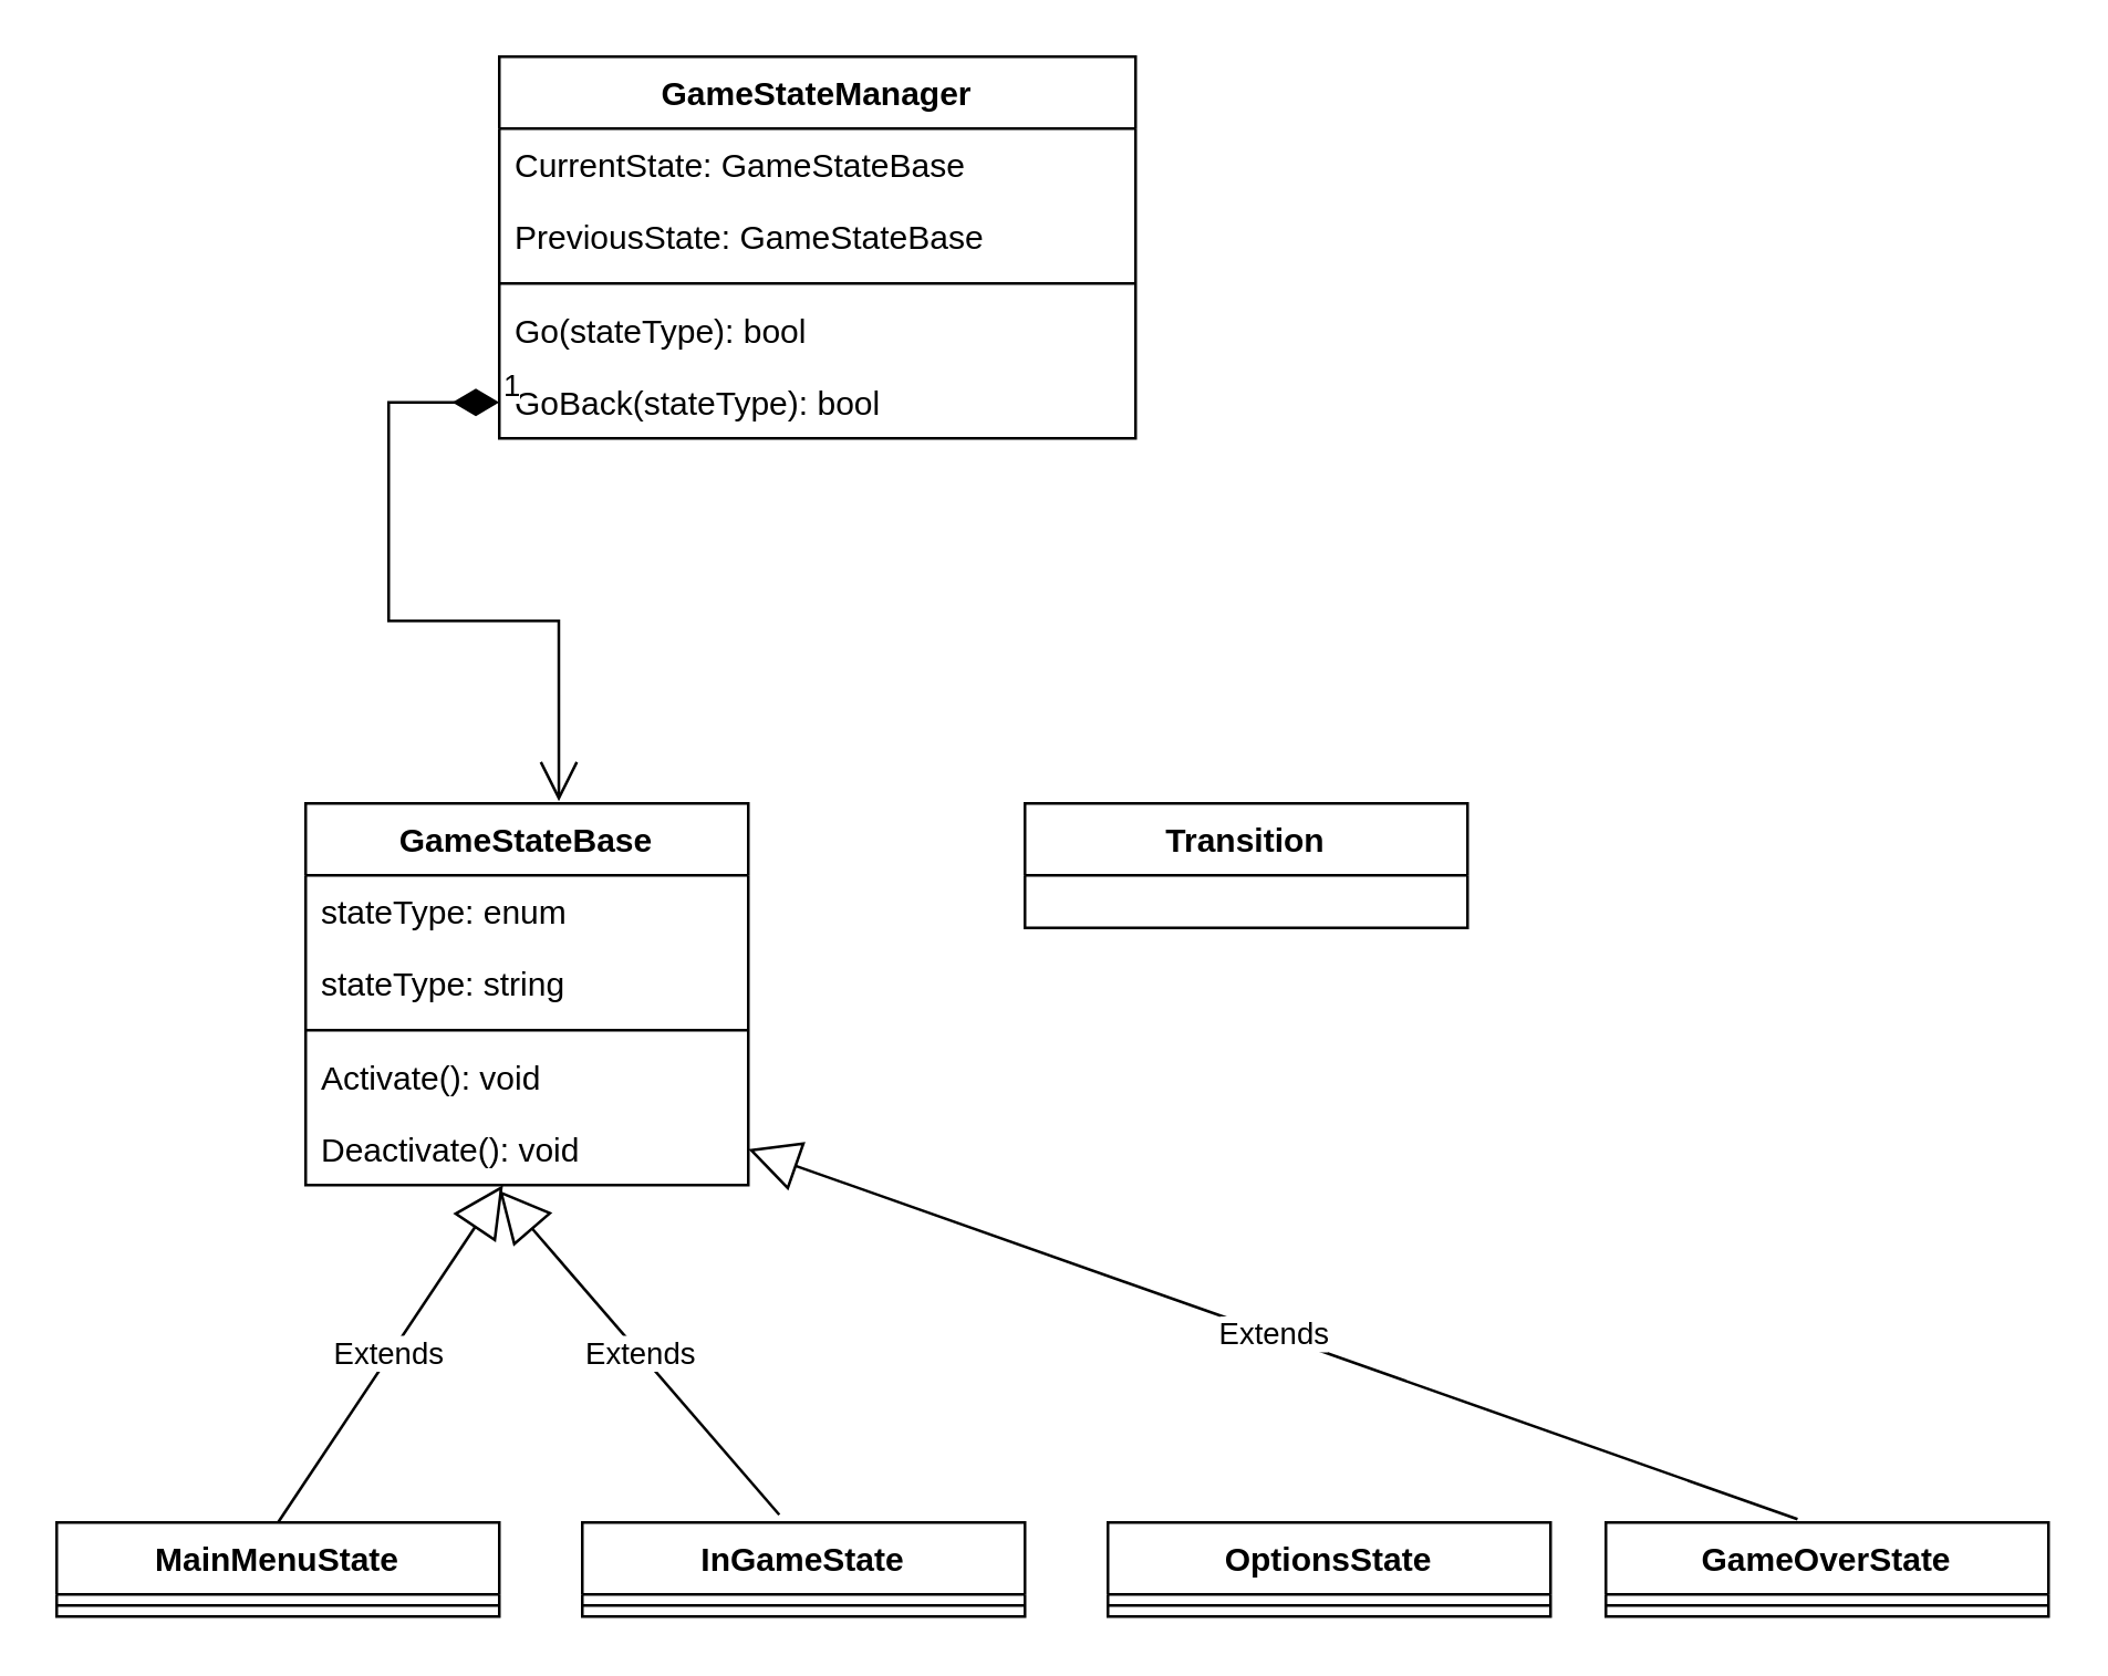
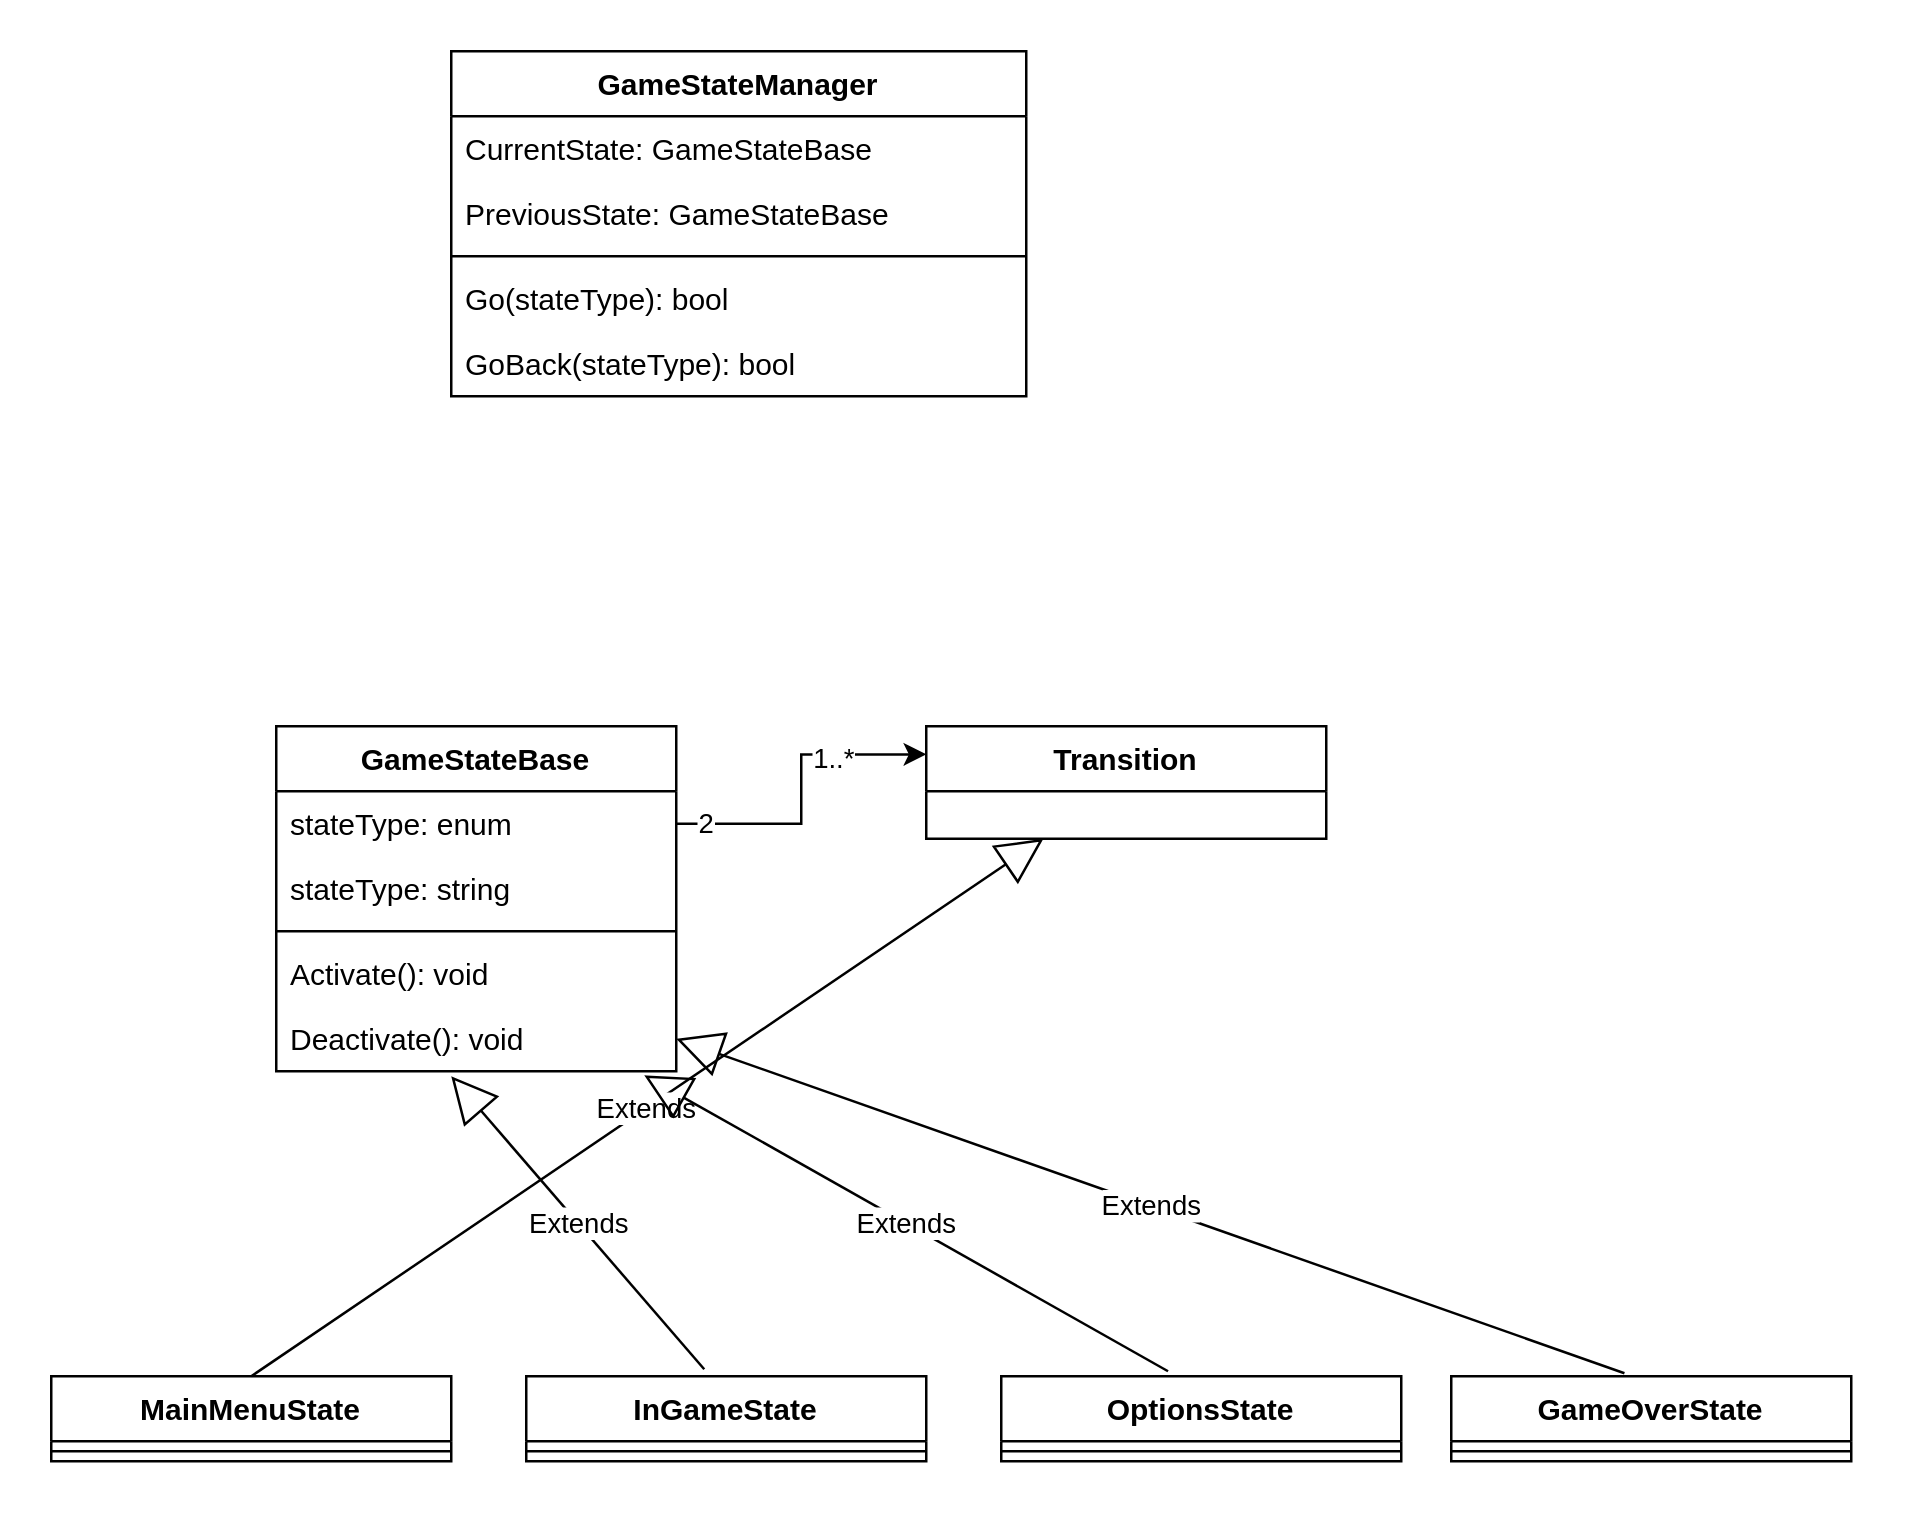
  <mxCell id="0" />
  <mxCell id="1" parent="0" />
  <mxCell id="2" value="GameStateBase" style="swimlane;fontStyle=1;align=center;verticalAlign=top;childLayout=stackLayout;horizontal=1;startSize=26;horizontalStack=0;resizeParent=1;resizeParentMax=0;resizeLast=0;collapsible=1;marginBottom=0;" vertex="1" parent="1"><mxGeometry x="110" y="290" width="160" height="138" as="geometry"><mxRectangle x="170" y="210" width="130" height="30" as="alternateBounds" /></mxGeometry></mxCell>
  <mxCell id="3" value="stateType: enum" style="text;strokeColor=none;fillColor=none;align=left;verticalAlign=top;spacingLeft=4;spacingRight=4;overflow=hidden;rotatable=0;points=[[0,0.5],[1,0.5]];portConstraint=eastwest;" vertex="1" parent="2"><mxGeometry y="26" width="160" height="26" as="geometry" /></mxCell>
  <mxCell id="4" value="stateType: string" style="text;strokeColor=none;fillColor=none;align=left;verticalAlign=top;spacingLeft=4;spacingRight=4;overflow=hidden;rotatable=0;points=[[0,0.5],[1,0.5]];portConstraint=eastwest;" vertex="1" parent="2"><mxGeometry y="52" width="160" height="26" as="geometry" /></mxCell>
  <mxCell id="5" value="" style="line;strokeWidth=1;fillColor=none;align=left;verticalAlign=middle;spacingTop=-1;spacingLeft=3;spacingRight=3;rotatable=0;labelPosition=right;points=[];portConstraint=eastwest;strokeColor=inherit;" vertex="1" parent="2"><mxGeometry y="78" width="160" height="8" as="geometry" /></mxCell>
  <mxCell id="6" value="Activate(): void" style="text;strokeColor=none;fillColor=none;align=left;verticalAlign=top;spacingLeft=4;spacingRight=4;overflow=hidden;rotatable=0;points=[[0,0.5],[1,0.5]];portConstraint=eastwest;" vertex="1" parent="2"><mxGeometry y="86" width="160" height="26" as="geometry" /></mxCell>
  <mxCell id="7" value="Deactivate(): void" style="text;strokeColor=none;fillColor=none;align=left;verticalAlign=top;spacingLeft=4;spacingRight=4;overflow=hidden;rotatable=0;points=[[0,0.5],[1,0.5]];portConstraint=eastwest;" vertex="1" parent="2"><mxGeometry y="112" width="160" height="26" as="geometry" /></mxCell>
  <mxCell id="8" value="Transition" style="swimlane;fontStyle=1;align=center;verticalAlign=top;childLayout=stackLayout;horizontal=1;startSize=26;horizontalStack=0;resizeParent=1;resizeParentMax=0;resizeLast=0;collapsible=1;marginBottom=0;" vertex="1" parent="1"><mxGeometry x="370" y="290" width="160" height="45" as="geometry" /></mxCell>
+ <mxCell id="9" style="edgeStyle=orthogonalEdgeStyle;rounded=0;orthogonalLoop=1;jettySize=auto;html=1;exitX=1;exitY=0.5;exitDx=0;exitDy=0;entryX=0;entryY=0.25;entryDx=0;entryDy=0;" edge="1" parent="1" source="3" target="8"><mxGeometry relative="1" as="geometry" /></mxCell>
+ <mxCell id="10" value="1..*" style="edgeLabel;html=1;align=center;verticalAlign=middle;resizable=0;points=[];" vertex="1" connectable="0" parent="9"><mxGeometry x="0.415" relative="1" as="geometry"><mxPoint y="1" as="offset" /></mxGeometry></mxCell>
+ <mxCell id="11" value="2" style="edgeLabel;html=1;align=center;verticalAlign=middle;resizable=0;points=[];" vertex="1" connectable="0" parent="9"><mxGeometry x="-0.835" y="1" relative="1" as="geometry"><mxPoint as="offset" /></mxGeometry></mxCell>
  <mxCell id="12" value="MainMenuState" style="swimlane;fontStyle=1;align=center;verticalAlign=top;childLayout=stackLayout;horizontal=1;startSize=26;horizontalStack=0;resizeParent=1;resizeParentMax=0;resizeLast=0;collapsible=1;marginBottom=0;" vertex="1" parent="1"><mxGeometry x="20" y="550" width="160" height="34" as="geometry" /></mxCell>
  <mxCell id="13" value="" style="line;strokeWidth=1;fillColor=none;align=left;verticalAlign=middle;spacingTop=-1;spacingLeft=3;spacingRight=3;rotatable=0;labelPosition=right;points=[];portConstraint=eastwest;strokeColor=inherit;" vertex="1" parent="12"><mxGeometry y="26" width="160" height="8" as="geometry" /></mxCell>
- <mxCell id="14" value="Extends" style="endArrow=block;endSize=16;endFill=0;html=1;rounded=0;exitX=0.5;exitY=0;exitDx=0;exitDy=0;" edge="1" parent="1" source="12" target="7"><mxGeometry width="160" relative="1" as="geometry"><mxPoint x="70" y="490" as="sourcePoint" /><mxPoint x="230" y="490" as="targetPoint" /></mxGeometry></mxCell>
+ <mxCell id="14" value="Extends" style="endArrow=block;endSize=16;endFill=0;html=1;rounded=0;exitX=0.5;exitY=0;exitDx=0;exitDy=0;" edge="1" parent="1" source="12" target="8"><mxGeometry width="160" relative="1" as="geometry"><mxPoint x="70" y="490" as="sourcePoint" /><mxPoint x="230" y="490" as="targetPoint" /></mxGeometry></mxCell>
  <mxCell id="15" value="InGameState" style="swimlane;fontStyle=1;align=center;verticalAlign=top;childLayout=stackLayout;horizontal=1;startSize=26;horizontalStack=0;resizeParent=1;resizeParentMax=0;resizeLast=0;collapsible=1;marginBottom=0;" vertex="1" parent="1"><mxGeometry x="210" y="550" width="160" height="34" as="geometry" /></mxCell>
  <mxCell id="16" value="" style="line;strokeWidth=1;fillColor=none;align=left;verticalAlign=middle;spacingTop=-1;spacingLeft=3;spacingRight=3;rotatable=0;labelPosition=right;points=[];portConstraint=eastwest;strokeColor=inherit;" vertex="1" parent="15"><mxGeometry y="26" width="160" height="8" as="geometry" /></mxCell>
  <mxCell id="17" value="Extends" style="endArrow=block;endSize=16;endFill=0;html=1;rounded=0;exitX=0.445;exitY=-0.082;exitDx=0;exitDy=0;exitPerimeter=0;" edge="1" parent="1" source="15"><mxGeometry width="160" relative="1" as="geometry"><mxPoint x="280" y="490" as="sourcePoint" /><mxPoint x="180" y="430" as="targetPoint" /></mxGeometry></mxCell>
  <mxCell id="18" value="OptionsState" style="swimlane;fontStyle=1;align=center;verticalAlign=top;childLayout=stackLayout;horizontal=1;startSize=26;horizontalStack=0;resizeParent=1;resizeParentMax=0;resizeLast=0;collapsible=1;marginBottom=0;" vertex="1" parent="1"><mxGeometry x="400" y="550" width="160" height="34" as="geometry" /></mxCell>
  <mxCell id="19" value="" style="line;strokeWidth=1;fillColor=none;align=left;verticalAlign=middle;spacingTop=-1;spacingLeft=3;spacingRight=3;rotatable=0;labelPosition=right;points=[];portConstraint=eastwest;strokeColor=inherit;" vertex="1" parent="18"><mxGeometry y="26" width="160" height="8" as="geometry" /></mxCell>
  <mxCell id="20" value="GameOverState" style="swimlane;fontStyle=1;align=center;verticalAlign=top;childLayout=stackLayout;horizontal=1;startSize=26;horizontalStack=0;resizeParent=1;resizeParentMax=0;resizeLast=0;collapsible=1;marginBottom=0;" vertex="1" parent="1"><mxGeometry x="580" y="550" width="160" height="34" as="geometry" /></mxCell>
  <mxCell id="21" value="" style="line;strokeWidth=1;fillColor=none;align=left;verticalAlign=middle;spacingTop=-1;spacingLeft=3;spacingRight=3;rotatable=0;labelPosition=right;points=[];portConstraint=eastwest;strokeColor=inherit;" vertex="1" parent="20"><mxGeometry y="26" width="160" height="8" as="geometry" /></mxCell>
+ <mxCell id="22" value="Extends" style="endArrow=block;endSize=16;endFill=0;html=1;rounded=0;entryX=0.92;entryY=1.062;entryDx=0;entryDy=0;entryPerimeter=0;exitX=0.417;exitY=-0.059;exitDx=0;exitDy=0;exitPerimeter=0;" edge="1" parent="1" source="18" target="7"><mxGeometry width="160" relative="1" as="geometry"><mxPoint x="470" y="440" as="sourcePoint" /><mxPoint x="630" y="440" as="targetPoint" /></mxGeometry></mxCell>
  <mxCell id="23" value="Extends" style="endArrow=block;endSize=16;endFill=0;html=1;rounded=0;entryX=1;entryY=0.5;entryDx=0;entryDy=0;exitX=0.433;exitY=-0.035;exitDx=0;exitDy=0;exitPerimeter=0;" edge="1" parent="1" source="20" target="7"><mxGeometry width="160" relative="1" as="geometry"><mxPoint x="550" y="470" as="sourcePoint" /><mxPoint x="710" y="470" as="targetPoint" /></mxGeometry></mxCell>
  <mxCell id="24" value="GameStateManager" style="swimlane;fontStyle=1;align=center;verticalAlign=top;childLayout=stackLayout;horizontal=1;startSize=26;horizontalStack=0;resizeParent=1;resizeParentMax=0;resizeLast=0;collapsible=1;marginBottom=0;" vertex="1" parent="1"><mxGeometry x="180" y="20" width="230" height="138" as="geometry" /></mxCell>
  <mxCell id="25" value="CurrentState: GameStateBase" style="text;strokeColor=none;fillColor=none;align=left;verticalAlign=top;spacingLeft=4;spacingRight=4;overflow=hidden;rotatable=0;points=[[0,0.5],[1,0.5]];portConstraint=eastwest;" vertex="1" parent="24"><mxGeometry y="26" width="230" height="26" as="geometry" /></mxCell>
  <mxCell id="26" value="PreviousState: GameStateBase" style="text;strokeColor=none;fillColor=none;align=left;verticalAlign=top;spacingLeft=4;spacingRight=4;overflow=hidden;rotatable=0;points=[[0,0.5],[1,0.5]];portConstraint=eastwest;" vertex="1" parent="24"><mxGeometry y="52" width="230" height="26" as="geometry" /></mxCell>
  <mxCell id="27" value="" style="line;strokeWidth=1;fillColor=none;align=left;verticalAlign=middle;spacingTop=-1;spacingLeft=3;spacingRight=3;rotatable=0;labelPosition=right;points=[];portConstraint=eastwest;strokeColor=inherit;" vertex="1" parent="24"><mxGeometry y="78" width="230" height="8" as="geometry" /></mxCell>
  <mxCell id="28" value="Go(stateType): bool" style="text;strokeColor=none;fillColor=none;align=left;verticalAlign=top;spacingLeft=4;spacingRight=4;overflow=hidden;rotatable=0;points=[[0,0.5],[1,0.5]];portConstraint=eastwest;" vertex="1" parent="24"><mxGeometry y="86" width="230" height="26" as="geometry" /></mxCell>
  <mxCell id="29" value="GoBack(stateType): bool" style="text;strokeColor=none;fillColor=none;align=left;verticalAlign=top;spacingLeft=4;spacingRight=4;overflow=hidden;rotatable=0;points=[[0,0.5],[1,0.5]];portConstraint=eastwest;" vertex="1" parent="24"><mxGeometry y="112" width="230" height="26" as="geometry" /></mxCell>
- <mxCell id="30" value="1" style="endArrow=open;html=1;endSize=12;startArrow=diamondThin;startSize=14;startFill=1;edgeStyle=orthogonalEdgeStyle;align=left;verticalAlign=bottom;rounded=0;entryX=0.572;entryY=-0.006;entryDx=0;entryDy=0;entryPerimeter=0;exitX=0;exitY=0.5;exitDx=0;exitDy=0;" edge="1" parent="1" source="29" target="2"><mxGeometry x="-1" y="3" relative="1" as="geometry"><mxPoint x="70" y="230" as="sourcePoint" /><mxPoint x="230" y="230" as="targetPoint" /><Array as="points"><mxPoint x="140" y="145" /><mxPoint x="140" y="224" /><mxPoint x="202" y="224" /></Array></mxGeometry></mxCell>
